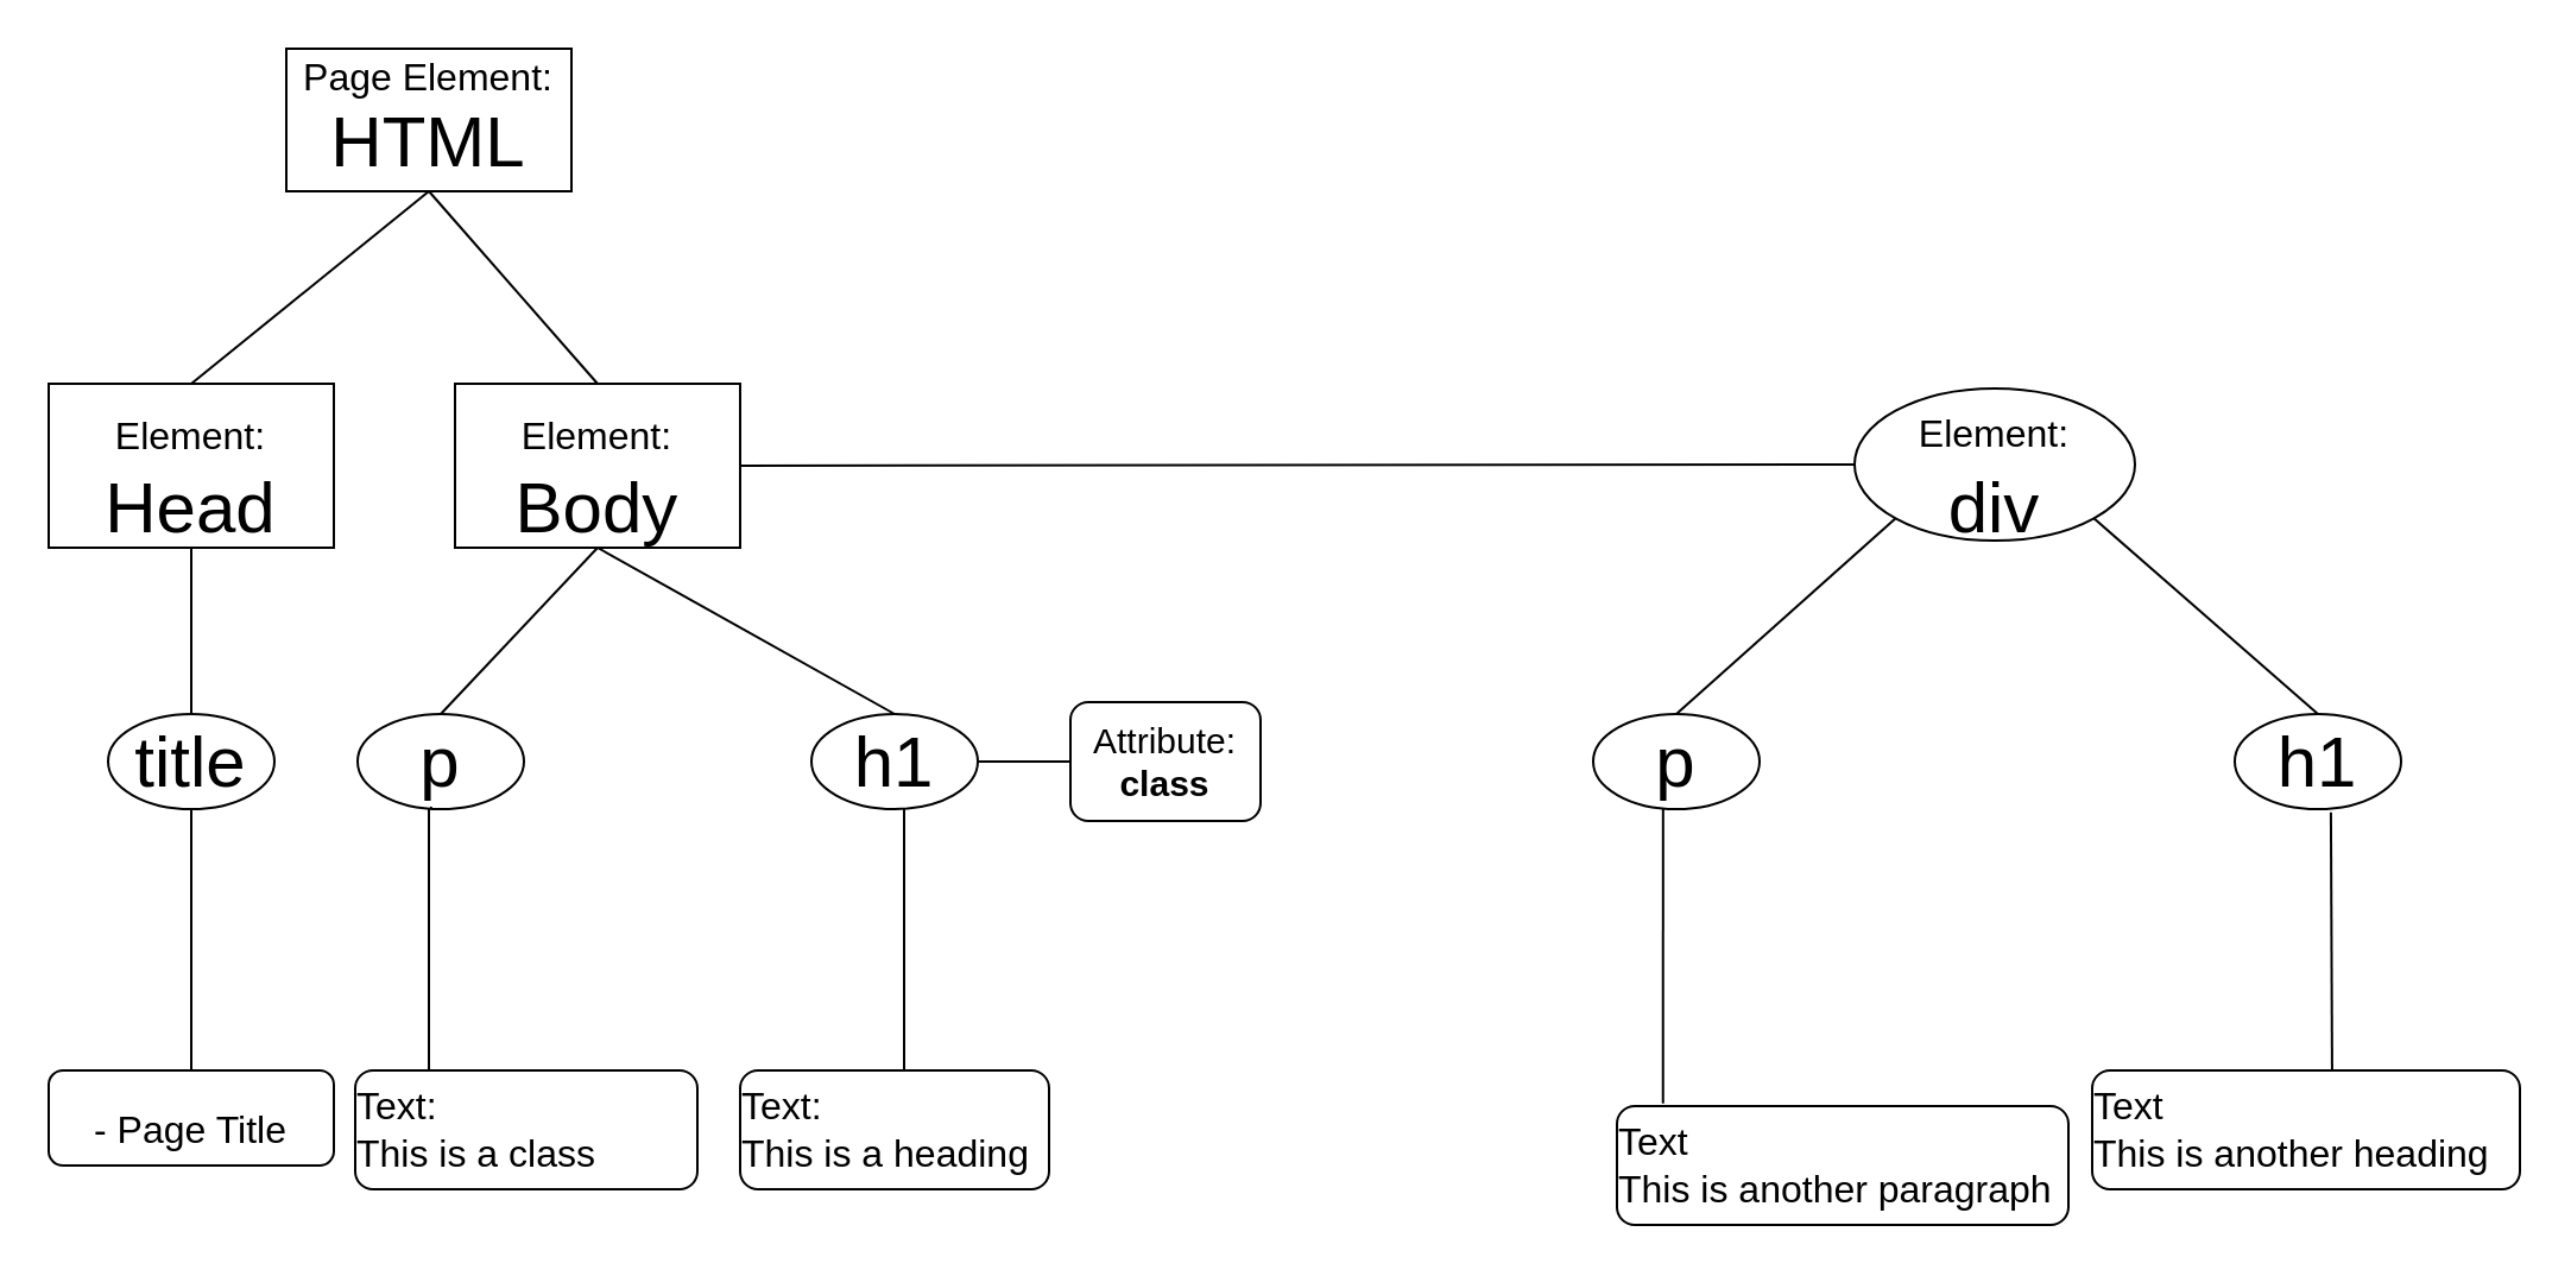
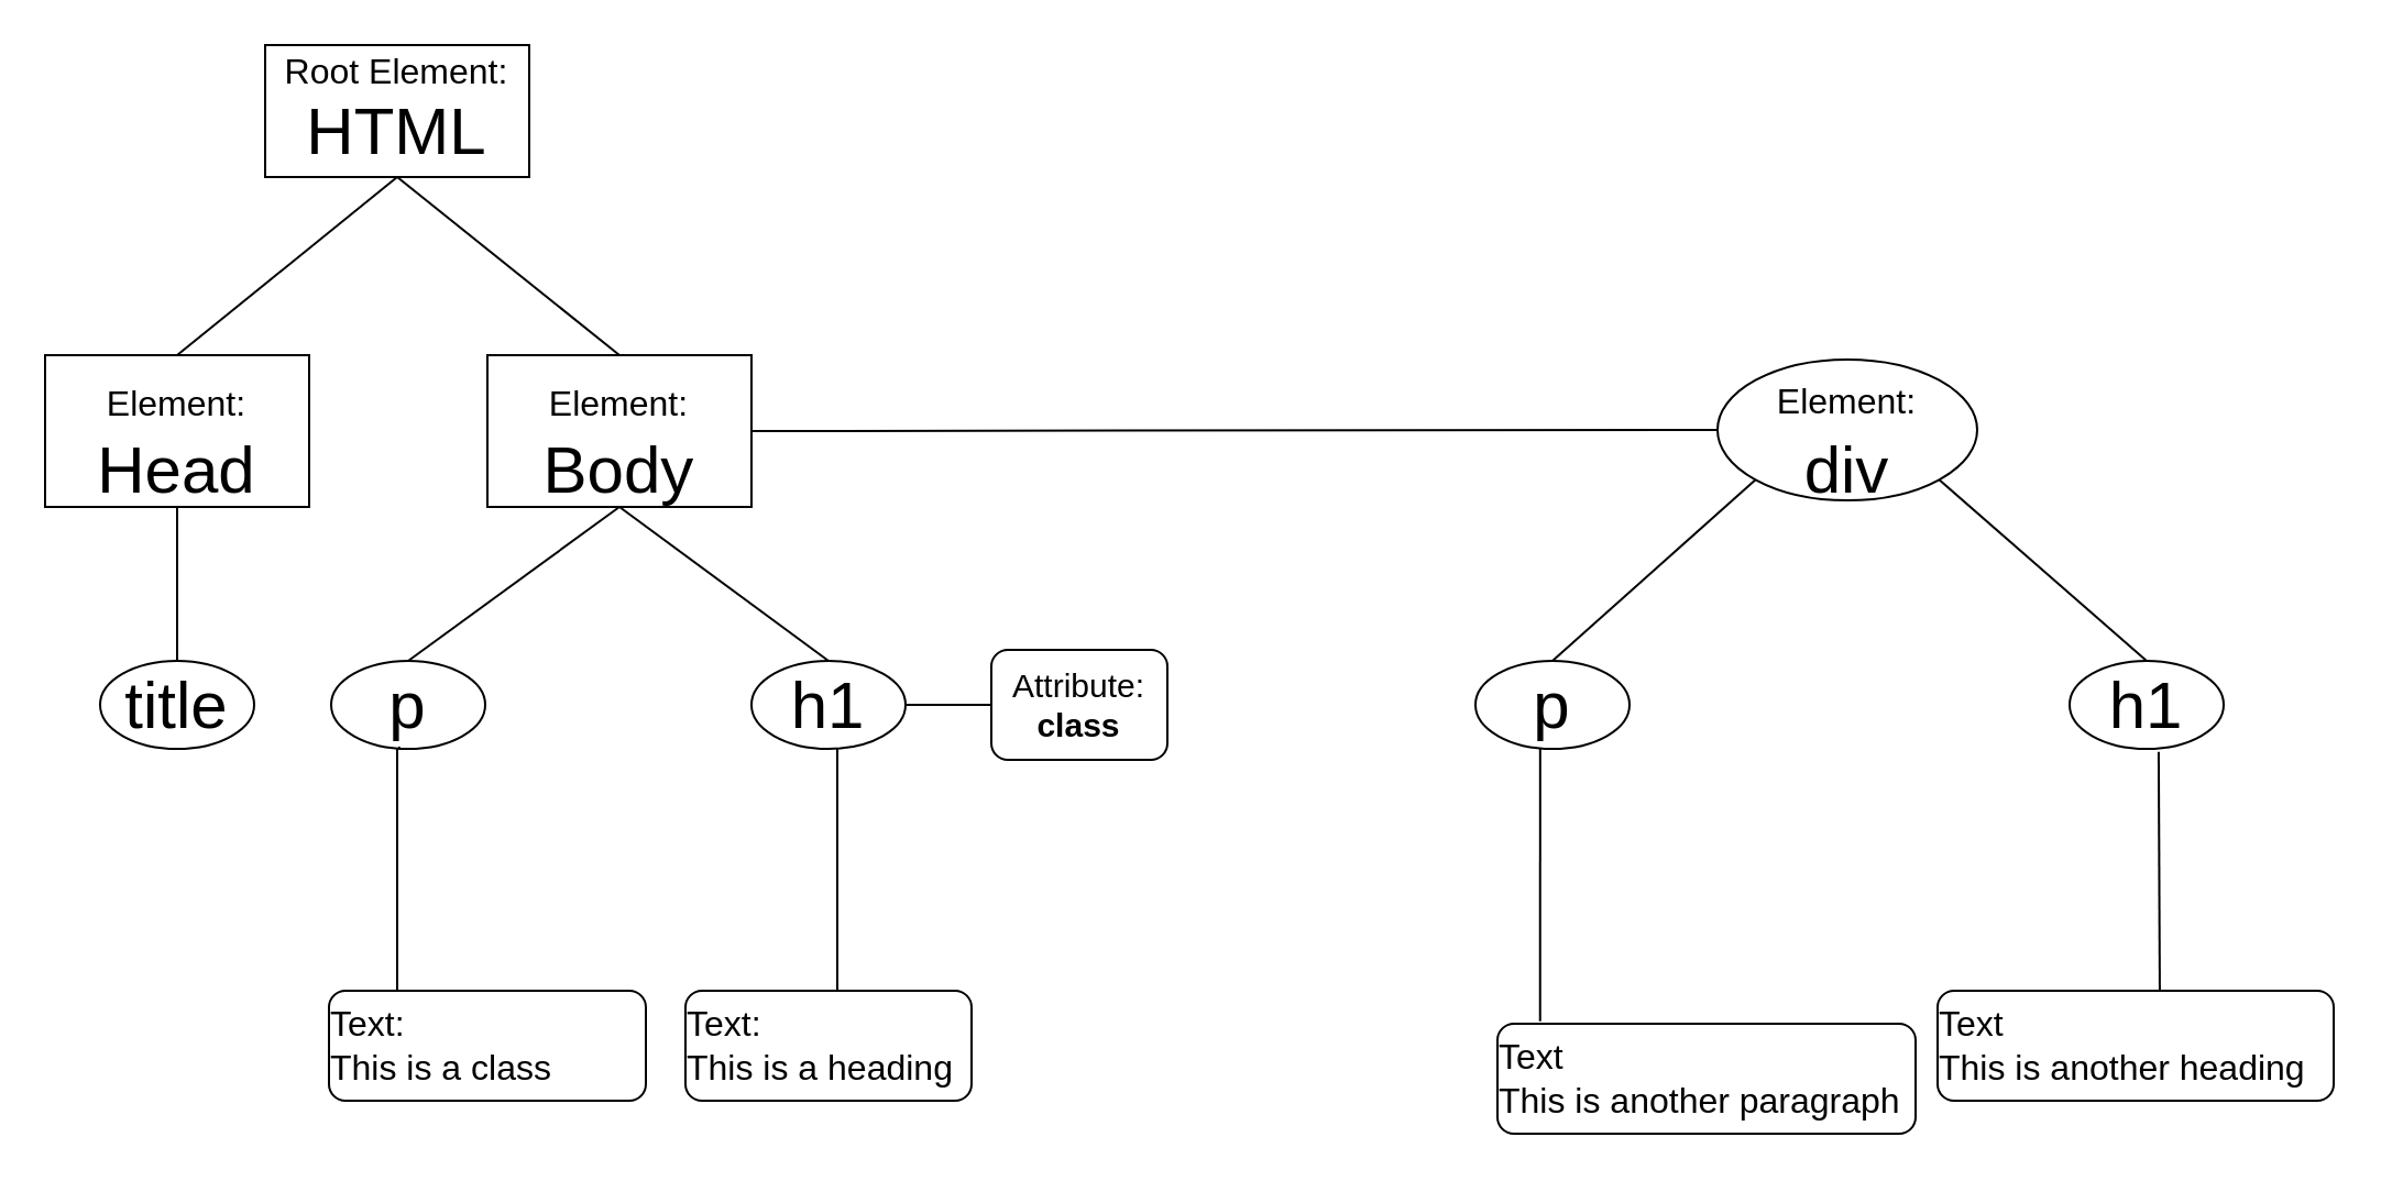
  <mxCell id="0" />
  <mxCell id="1" parent="0" />
- <mxCell id="2" value="&lt;font&gt;&lt;font style=&quot;font-size: 16px&quot;&gt;Page Element:&lt;/font&gt;&lt;br&gt;&lt;span style=&quot;font-size: 30px&quot;&gt;HTML&lt;/span&gt;&lt;/font&gt;" style="rounded=0;whiteSpace=wrap;html=1;" parent="1" vertex="1"><mxGeometry x="120" y="20" width="120" height="60" as="geometry" /></mxCell>
+ <mxCell id="2" value="&lt;font&gt;&lt;font style=&quot;font-size: 16px&quot;&gt;Root Element:&lt;/font&gt;&lt;br&gt;&lt;span style=&quot;font-size: 30px&quot;&gt;HTML&lt;/span&gt;&lt;/font&gt;" style="rounded=0;whiteSpace=wrap;html=1;" parent="1" vertex="1"><mxGeometry x="120" y="20" width="120" height="60" as="geometry" /></mxCell>
  <mxCell id="3" value="&lt;p style=&quot;line-height: 0%&quot;&gt;&lt;span&gt;&lt;font style=&quot;font-size: 16px&quot;&gt;Element:&lt;/font&gt;&lt;/span&gt;&lt;/p&gt;&lt;p style=&quot;line-height: 0%&quot;&gt;&lt;span&gt;Head&lt;/span&gt;&lt;br&gt;&lt;/p&gt;" style="rounded=0;whiteSpace=wrap;html=1;fontSize=30;align=center;" parent="1" vertex="1"><mxGeometry x="20" y="161" width="120" height="69" as="geometry" /></mxCell>
- <mxCell id="4" value="&lt;p style=&quot;line-height: 0%&quot;&gt;&lt;span&gt;&lt;span style=&quot;font-size: 16px&quot;&gt;Element:&lt;/span&gt;&lt;/span&gt;&lt;/p&gt;&lt;p style=&quot;line-height: 0%&quot;&gt;&lt;span&gt;Body&lt;/span&gt;&lt;br&gt;&lt;/p&gt;" style="rounded=0;whiteSpace=wrap;html=1;fontSize=30;" parent="1" vertex="1"><mxGeometry x="191" y="161" width="120" height="69" as="geometry" /></mxCell>
+ <mxCell id="4" value="&lt;p style=&quot;line-height: 0%&quot;&gt;&lt;span&gt;&lt;span style=&quot;font-size: 16px&quot;&gt;Element:&lt;/span&gt;&lt;/span&gt;&lt;/p&gt;&lt;p style=&quot;line-height: 0%&quot;&gt;&lt;span&gt;Body&lt;/span&gt;&lt;br&gt;&lt;/p&gt;" style="rounded=0;whiteSpace=wrap;html=1;fontSize=30;" parent="1" vertex="1"><mxGeometry x="221" y="161" width="120" height="69" as="geometry" /></mxCell>
  <mxCell id="5" value="" style="endArrow=none;html=1;exitX=0.5;exitY=0;exitDx=0;exitDy=0;entryX=0.5;entryY=1;entryDx=0;entryDy=0;" parent="1" target="2" edge="1"><mxGeometry width="50" height="50" relative="1" as="geometry"><mxPoint x="80" y="161" as="sourcePoint" /><mxPoint x="320" y="120" as="targetPoint" /></mxGeometry></mxCell>
  <mxCell id="6" value="" style="endArrow=none;html=1;exitX=0.5;exitY=0;exitDx=0;exitDy=0;entryX=0.5;entryY=1;entryDx=0;entryDy=0;" parent="1" source="4" target="2" edge="1"><mxGeometry width="50" height="50" relative="1" as="geometry"><mxPoint x="250" y="170" as="sourcePoint" /><mxPoint x="330" y="130" as="targetPoint" /></mxGeometry></mxCell>
  <mxCell id="7" value="p" style="ellipse;whiteSpace=wrap;html=1;fontSize=30;" parent="1" vertex="1"><mxGeometry x="150" y="300" width="70" height="40" as="geometry" /></mxCell>
  <mxCell id="8" value="h1" style="ellipse;whiteSpace=wrap;html=1;fontSize=30;" parent="1" vertex="1"><mxGeometry x="341" y="300" width="70" height="40" as="geometry" /></mxCell>
  <mxCell id="9" value="" style="endArrow=none;html=1;fontSize=30;entryX=0.5;entryY=1;entryDx=0;entryDy=0;exitX=0.5;exitY=0;exitDx=0;exitDy=0;" parent="1" source="7" target="4" edge="1"><mxGeometry width="50" height="50" relative="1" as="geometry"><mxPoint x="341" y="239" as="sourcePoint" /><mxPoint x="400" y="220" as="targetPoint" /></mxGeometry></mxCell>
  <mxCell id="10" value="" style="endArrow=none;html=1;fontSize=30;exitX=0.5;exitY=0;exitDx=0;exitDy=0;entryX=0.5;entryY=1;entryDx=0;entryDy=0;" parent="1" source="8" target="4" edge="1"><mxGeometry width="50" height="50" relative="1" as="geometry"><mxPoint x="380" y="310" as="sourcePoint" /><mxPoint x="280" y="200" as="targetPoint" /></mxGeometry></mxCell>
  <mxCell id="11" value="title" style="ellipse;whiteSpace=wrap;html=1;fontSize=30;" parent="1" vertex="1"><mxGeometry x="45" y="300" width="70" height="40" as="geometry" /></mxCell>
  <mxCell id="12" value="" style="endArrow=none;html=1;fontSize=30;exitX=0.5;exitY=0;exitDx=0;exitDy=0;entryX=0.5;entryY=1;entryDx=0;entryDy=0;" parent="1" source="11" target="3" edge="1"><mxGeometry width="50" height="50" relative="1" as="geometry"><mxPoint x="355" y="250" as="sourcePoint" /><mxPoint x="260" y="210" as="targetPoint" /></mxGeometry></mxCell>
- <mxCell id="13" value="&lt;font style=&quot;font-size: 16px&quot;&gt;- Page Title&lt;/font&gt;" style="rounded=1;whiteSpace=wrap;html=1;fontSize=30;align=center;spacingTop=0;spacing=0;" parent="1" vertex="1"><mxGeometry x="20" y="450" width="120" height="40" as="geometry" /></mxCell>
- <mxCell id="14" value="" style="endArrow=none;html=1;fontSize=30;exitX=0.5;exitY=0;exitDx=0;exitDy=0;entryX=0.5;entryY=1;entryDx=0;entryDy=0;" parent="1" source="13" target="11" edge="1"><mxGeometry width="50" height="50" relative="1" as="geometry"><mxPoint x="190" y="330" as="sourcePoint" /><mxPoint x="240" y="280" as="targetPoint" /></mxGeometry></mxCell>
  <mxCell id="15" value="" style="endArrow=none;html=1;fontSize=30;entryX=0.44;entryY=1.001;entryDx=0;entryDy=0;entryPerimeter=0;" parent="1" target="7" edge="1"><mxGeometry width="50" height="50" relative="1" as="geometry"><mxPoint x="181" y="339" as="sourcePoint" /><mxPoint x="224" y="283" as="targetPoint" /></mxGeometry></mxCell>
  <mxCell id="16" value="" style="endArrow=none;html=1;fontSize=30;exitX=1;exitY=0.5;exitDx=0;exitDy=0;entryX=0;entryY=0.5;entryDx=0;entryDy=0;" parent="1" source="4" target="17" edge="1"><mxGeometry width="50" height="50" relative="1" as="geometry"><mxPoint x="670" y="219" as="sourcePoint" /><mxPoint x="620" y="194" as="targetPoint" /></mxGeometry></mxCell>
  <mxCell id="17" value="&lt;font style=&quot;font-size: 16px&quot;&gt;Element:&lt;/font&gt;&lt;br&gt;div" style="ellipse;whiteSpace=wrap;html=1;fontSize=30;" parent="1" vertex="1"><mxGeometry x="780" y="163" width="118" height="64" as="geometry" /></mxCell>
  <mxCell id="18" value="p" style="ellipse;whiteSpace=wrap;html=1;fontSize=30;" parent="1" vertex="1"><mxGeometry x="670" y="300" width="70" height="40" as="geometry" /></mxCell>
  <mxCell id="19" value="h1" style="ellipse;whiteSpace=wrap;html=1;fontSize=30;" parent="1" vertex="1"><mxGeometry x="940" y="300" width="70" height="40" as="geometry" /></mxCell>
  <mxCell id="20" value="" style="endArrow=none;html=1;fontSize=30;entryX=1;entryY=1;entryDx=0;entryDy=0;exitX=0.5;exitY=0;exitDx=0;exitDy=0;" parent="1" source="19" target="17" edge="1"><mxGeometry width="50" height="50" relative="1" as="geometry"><mxPoint x="700" y="250" as="sourcePoint" /><mxPoint x="720" y="201" as="targetPoint" /></mxGeometry></mxCell>
  <mxCell id="21" value="" style="endArrow=none;html=1;fontSize=30;entryX=0;entryY=1;entryDx=0;entryDy=0;exitX=0.5;exitY=0;exitDx=0;exitDy=0;" parent="1" source="18" target="17" edge="1"><mxGeometry width="50" height="50" relative="1" as="geometry"><mxPoint x="740" y="222" as="sourcePoint" /><mxPoint x="719.749" y="180.142" as="targetPoint" /></mxGeometry></mxCell>
  <mxCell id="22" value="" style="endArrow=none;html=1;fontSize=30;entryX=0.42;entryY=1;entryDx=0;entryDy=0;exitX=0.102;exitY=-0.022;exitDx=0;exitDy=0;exitPerimeter=0;entryPerimeter=0;" parent="1" source="25" target="18" edge="1"><mxGeometry width="50" height="50" relative="1" as="geometry"><mxPoint x="535" y="400" as="sourcePoint" /><mxPoint x="365" y="304" as="targetPoint" /></mxGeometry></mxCell>
  <mxCell id="23" value="" style="endArrow=none;html=1;fontSize=30;exitX=0.561;exitY=0.028;exitDx=0;exitDy=0;exitPerimeter=0;entryX=0.578;entryY=1.033;entryDx=0;entryDy=0;entryPerimeter=0;" parent="1" source="24" target="19" edge="1"><mxGeometry width="50" height="50" relative="1" as="geometry"><mxPoint x="714" y="398" as="sourcePoint" /><mxPoint x="984" y="341" as="targetPoint" /><Array as="points" /></mxGeometry></mxCell>
  <mxCell id="24" value="&lt;p style=&quot;line-height: 70% ; font-size: 16px&quot;&gt;&lt;font style=&quot;font-size: 16px ; line-height: 120%&quot;&gt; Text &lt;br&gt;This is another heading&lt;/font&gt;&lt;/p&gt;" style="rounded=1;html=1;fontSize=30;align=left;spacing=1;verticalAlign=middle;horizontal=1;spacingTop=0;whiteSpace=wrap;" parent="1" vertex="1"><mxGeometry x="880" y="450" width="180" height="50" as="geometry" /></mxCell>
  <mxCell id="25" value="&lt;p style=&quot;line-height: 70% ; font-size: 16px&quot;&gt;&lt;font style=&quot;font-size: 16px ; line-height: 120%&quot;&gt; Text &lt;br&gt;This is another paragraph&lt;/font&gt;&lt;/p&gt;" style="rounded=1;html=1;fontSize=30;align=left;spacing=1;verticalAlign=middle;horizontal=1;spacingTop=0;whiteSpace=wrap;" parent="1" vertex="1"><mxGeometry x="680" y="465" width="190" height="50" as="geometry" /></mxCell>
  <mxCell id="26" value="&lt;p style=&quot;line-height: 70% ; font-size: 16px&quot;&gt;&lt;font style=&quot;font-size: 16px ; line-height: 120%&quot;&gt; Text:&amp;nbsp;&lt;br style=&quot;font-size: 16px&quot;&gt;This is a class&lt;/font&gt;&lt;/p&gt;" style="rounded=1;html=1;fontSize=16;align=left;spacing=1;verticalAlign=middle;horizontal=1;spacingTop=0;whiteSpace=wrap;" parent="1" vertex="1"><mxGeometry x="149" y="450" width="144" height="50" as="geometry" /></mxCell>
  <mxCell id="27" value="&lt;p style=&quot;line-height: 70% ; font-size: 16px&quot;&gt;&lt;font style=&quot;font-size: 16px ; line-height: 120%&quot;&gt; Text:&amp;nbsp;&lt;br&gt;This is a heading&lt;/font&gt;&lt;/p&gt;" style="rounded=1;html=1;fontSize=30;align=left;spacing=1;verticalAlign=middle;horizontal=1;spacingTop=0;whiteSpace=wrap;" parent="1" vertex="1"><mxGeometry x="311" y="450" width="130" height="50" as="geometry" /></mxCell>
  <mxCell id="28" value="" style="endArrow=none;html=1;" parent="1" edge="1"><mxGeometry width="50" height="50" relative="1" as="geometry"><mxPoint x="380" y="450" as="sourcePoint" /><mxPoint x="380" y="340" as="targetPoint" /></mxGeometry></mxCell>
  <mxCell id="29" value="" style="endArrow=none;html=1;fontSize=30;exitX=0.5;exitY=0;exitDx=0;exitDy=0;entryX=0.5;entryY=1;entryDx=0;entryDy=0;" edge="1" parent="1"><mxGeometry width="50" height="50" relative="1" as="geometry"><mxPoint x="180" y="450" as="sourcePoint" /><mxPoint x="180" y="340" as="targetPoint" /></mxGeometry></mxCell>
  <mxCell id="30" value="&lt;font style=&quot;font-size: 15px&quot;&gt;Attribute:&lt;br&gt;&lt;b&gt;class&lt;/b&gt;&lt;/font&gt;" style="rounded=1;whiteSpace=wrap;html=1;" vertex="1" parent="1"><mxGeometry x="450" y="295" width="80" height="50" as="geometry" /></mxCell>
  <mxCell id="31" value="" style="endArrow=none;html=1;exitX=1;exitY=0.5;exitDx=0;exitDy=0;entryX=0;entryY=0.5;entryDx=0;entryDy=0;" edge="1" parent="1" source="8" target="30"><mxGeometry width="50" height="50" relative="1" as="geometry"><mxPoint x="400" y="345" as="sourcePoint" /><mxPoint x="450" y="295" as="targetPoint" /></mxGeometry></mxCell>
